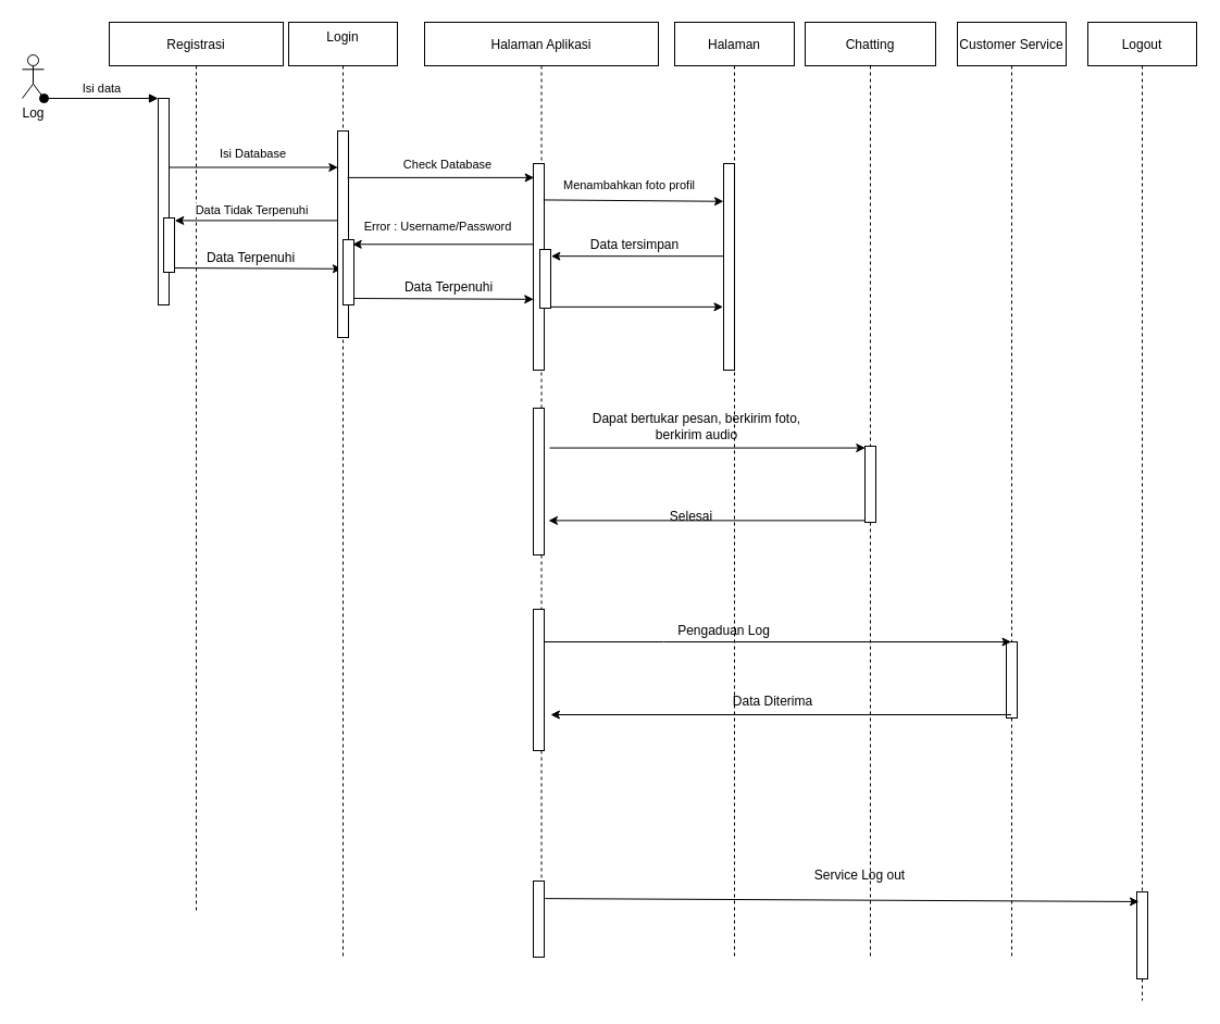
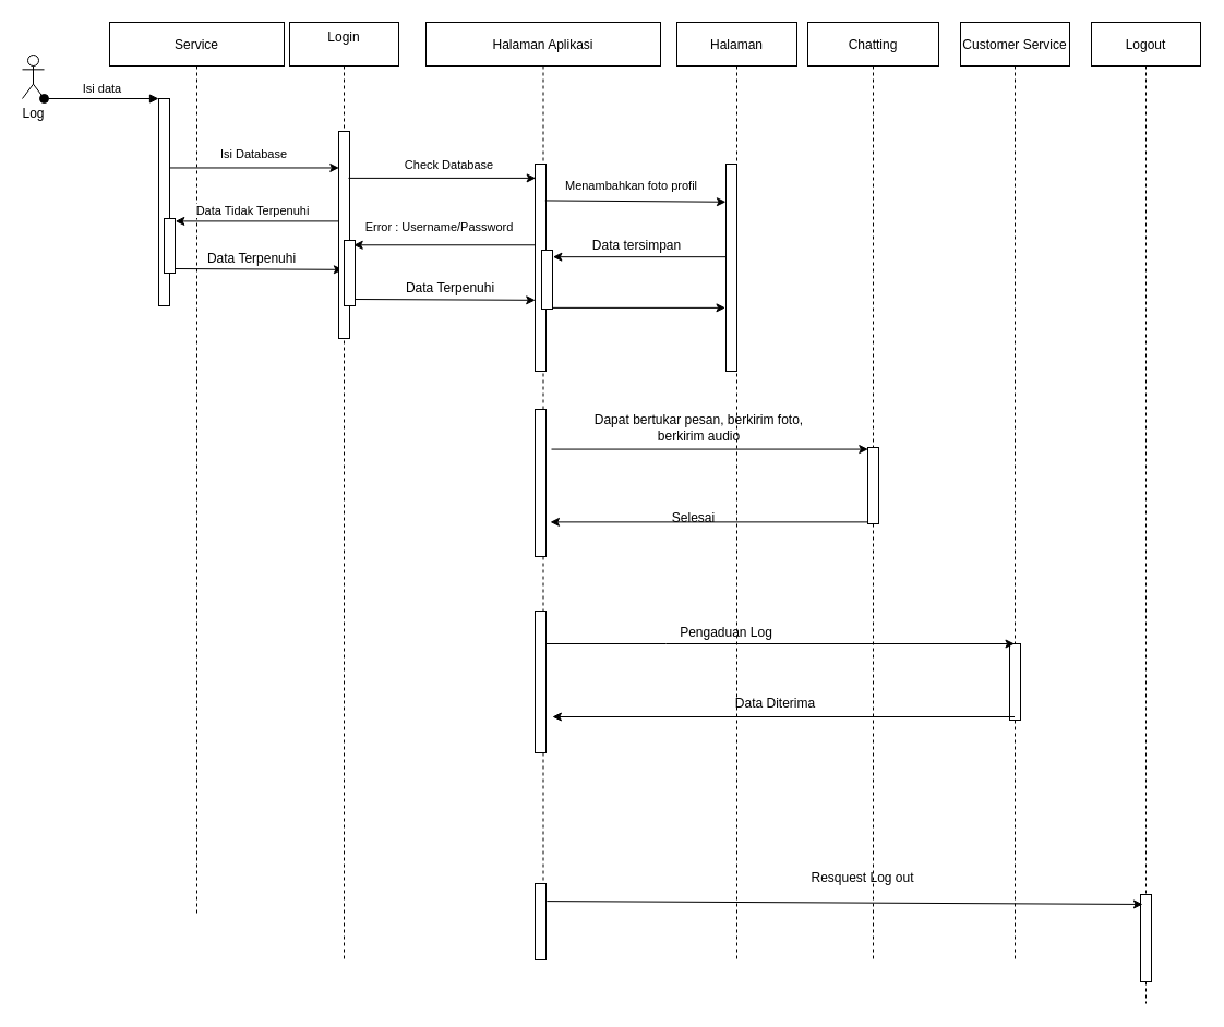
  <mxCell id="0" />
  <mxCell id="1" parent="0" />
  <mxCell id="2" value="Log" style="shape=umlActor;verticalLabelPosition=bottom;verticalAlign=top;html=1;outlineConnect=0;" vertex="1" parent="1"><mxGeometry x="20" y="50" width="20" height="40" as="geometry" /></mxCell>
  <mxCell id="3" value="Isi data" style="html=1;verticalAlign=bottom;startArrow=oval;startFill=1;endArrow=block;startSize=8;rounded=0;" edge="1" parent="1"><mxGeometry width="60" relative="1" as="geometry"><mxPoint x="40" y="90" as="sourcePoint" /><mxPoint x="145" y="90" as="targetPoint" /></mxGeometry></mxCell>
- <mxCell id="4" value="Registrasi" style="shape=umlLifeline;perimeter=lifelinePerimeter;container=1;collapsible=0;recursiveResize=0;rounded=0;shadow=0;strokeWidth=1;" vertex="1" parent="1"><mxGeometry x="100" y="20" width="160" height="820" as="geometry" /></mxCell>
+ <mxCell id="4" value="Service" style="shape=umlLifeline;perimeter=lifelinePerimeter;container=1;collapsible=0;recursiveResize=0;rounded=0;shadow=0;strokeWidth=1;" vertex="1" parent="1"><mxGeometry x="100" y="20" width="160" height="820" as="geometry" /></mxCell>
  <mxCell id="5" value="" style="edgeStyle=none;rounded=0;orthogonalLoop=1;jettySize=auto;html=1;entryX=-0.111;entryY=0.578;entryDx=0;entryDy=0;entryPerimeter=0;" edge="1" parent="4"><mxGeometry relative="1" as="geometry"><mxPoint x="60" y="226" as="sourcePoint" /><mxPoint x="213.89" y="226.82" as="targetPoint" /></mxGeometry></mxCell>
  <mxCell id="6" value="" style="points=[];perimeter=orthogonalPerimeter;rounded=0;shadow=0;strokeWidth=1;" vertex="1" parent="4"><mxGeometry x="45" y="70" width="10" height="190" as="geometry" /></mxCell>
  <mxCell id="7" value="" style="points=[];perimeter=orthogonalPerimeter;rounded=0;shadow=0;strokeWidth=1;" vertex="1" parent="4"><mxGeometry x="50" y="180" width="10" height="50" as="geometry" /></mxCell>
  <mxCell id="8" value="Login&#10;" style="shape=umlLifeline;perimeter=lifelinePerimeter;container=1;collapsible=0;recursiveResize=0;rounded=0;shadow=0;strokeWidth=1;" vertex="1" parent="1"><mxGeometry x="265" y="20" width="100" height="860" as="geometry" /></mxCell>
  <mxCell id="9" value="" style="points=[];perimeter=orthogonalPerimeter;rounded=0;shadow=0;strokeWidth=1;" vertex="1" parent="8"><mxGeometry x="45" y="100" width="10" height="190" as="geometry" /></mxCell>
  <mxCell id="10" value="" style="points=[];perimeter=orthogonalPerimeter;rounded=0;shadow=0;strokeWidth=1;" vertex="1" parent="8"><mxGeometry x="50" y="200" width="10" height="60" as="geometry" /></mxCell>
  <mxCell id="11" value="Halaman Aplikasi" style="shape=umlLifeline;perimeter=lifelinePerimeter;container=1;collapsible=0;recursiveResize=0;rounded=0;shadow=0;strokeWidth=1;" vertex="1" parent="1"><mxGeometry x="390" y="20" width="215" height="860" as="geometry" /></mxCell>
  <mxCell id="12" value="" style="points=[];perimeter=orthogonalPerimeter;rounded=0;shadow=0;strokeWidth=1;" vertex="1" parent="11"><mxGeometry x="100" y="130" width="10" height="190" as="geometry" /></mxCell>
  <mxCell id="13" value="" style="points=[];perimeter=orthogonalPerimeter;rounded=0;shadow=0;strokeWidth=1;" vertex="1" parent="11"><mxGeometry x="100" y="355" width="10" height="135" as="geometry" /></mxCell>
  <mxCell id="14" value="" style="points=[];perimeter=orthogonalPerimeter;rounded=0;shadow=0;strokeWidth=1;" vertex="1" parent="11"><mxGeometry x="100" y="540" width="10" height="130" as="geometry" /></mxCell>
  <mxCell id="15" value="Data tersimpan" style="text;html=1;align=center;verticalAlign=middle;resizable=0;points=[];autosize=1;strokeColor=none;fillColor=none;" vertex="1" parent="11"><mxGeometry x="143" y="190" width="100" height="30" as="geometry" /></mxCell>
  <mxCell id="16" value="" style="points=[];perimeter=orthogonalPerimeter;rounded=0;shadow=0;strokeWidth=1;" vertex="1" parent="11"><mxGeometry x="100" y="790" width="10" height="70" as="geometry" /></mxCell>
  <mxCell id="17" style="edgeStyle=none;rounded=0;orthogonalLoop=1;jettySize=auto;html=1;" edge="1" parent="11" source="18" target="11"><mxGeometry relative="1" as="geometry" /></mxCell>
  <mxCell id="18" value="" style="points=[];perimeter=orthogonalPerimeter;rounded=0;shadow=0;strokeWidth=1;" vertex="1" parent="11"><mxGeometry x="106" y="209" width="10" height="54" as="geometry" /></mxCell>
  <mxCell id="19" value="Isi Database" style="edgeStyle=none;rounded=0;orthogonalLoop=1;jettySize=auto;html=1;entryX=0.032;entryY=0.013;entryDx=0;entryDy=0;entryPerimeter=0;" edge="1" parent="1"><mxGeometry x="-0.003" y="12" relative="1" as="geometry"><mxPoint x="155" y="153.47" as="sourcePoint" /><mxPoint x="310.32" y="153.47" as="targetPoint" /><mxPoint as="offset" /></mxGeometry></mxCell>
  <mxCell id="20" value="Check Database" style="edgeStyle=none;rounded=0;orthogonalLoop=1;jettySize=auto;html=1;entryX=0.164;entryY=0.01;entryDx=0;entryDy=0;entryPerimeter=0;" edge="1" parent="1"><mxGeometry x="0.069" y="12" relative="1" as="geometry"><mxPoint x="319" y="162.9" as="sourcePoint" /><mxPoint x="490.64" y="162.9" as="targetPoint" /><mxPoint as="offset" /></mxGeometry></mxCell>
  <mxCell id="21" value="Data Tidak Terpenuhi" style="edgeStyle=none;rounded=0;orthogonalLoop=1;jettySize=auto;html=1;entryX=1.027;entryY=0.33;entryDx=0;entryDy=0;entryPerimeter=0;" edge="1" parent="1"><mxGeometry x="0.05" y="-9" relative="1" as="geometry"><mxPoint x="310" y="202.4" as="sourcePoint" /><mxPoint x="160.27" y="202.4" as="targetPoint" /><mxPoint as="offset" /></mxGeometry></mxCell>
  <mxCell id="22" value="Error : Username/Password" style="edgeStyle=none;rounded=0;orthogonalLoop=1;jettySize=auto;html=1;entryX=0.87;entryY=0.005;entryDx=0;entryDy=0;entryPerimeter=0;" edge="1" parent="1"><mxGeometry x="0.063" y="-16" relative="1" as="geometry"><mxPoint x="490" y="224.27" as="sourcePoint" /><mxPoint x="323.7" y="224.27" as="targetPoint" /><mxPoint as="offset" /></mxGeometry></mxCell>
  <mxCell id="23" value="Halaman" style="shape=umlLifeline;perimeter=lifelinePerimeter;container=1;collapsible=0;recursiveResize=0;rounded=0;shadow=0;strokeWidth=1;" vertex="1" parent="1"><mxGeometry x="620" y="20" width="110" height="860" as="geometry" /></mxCell>
  <mxCell id="24" value="" style="points=[];perimeter=orthogonalPerimeter;rounded=0;shadow=0;strokeWidth=1;" vertex="1" parent="23"><mxGeometry x="45" y="130" width="10" height="190" as="geometry" /></mxCell>
  <mxCell id="25" value="Selesai" style="text;html=1;align=center;verticalAlign=middle;resizable=0;points=[];autosize=1;strokeColor=none;fillColor=none;" vertex="1" parent="23"><mxGeometry x="-15" y="440" width="60" height="30" as="geometry" /></mxCell>
  <mxCell id="26" value="Pengaduan Log" style="text;html=1;align=center;verticalAlign=middle;resizable=0;points=[];autosize=1;strokeColor=none;fillColor=none;" vertex="1" parent="23"><mxGeometry x="-20" y="545" width="130" height="30" as="geometry" /></mxCell>
  <mxCell id="27" value="Chatting" style="shape=umlLifeline;perimeter=lifelinePerimeter;container=1;collapsible=0;recursiveResize=0;rounded=0;shadow=0;strokeWidth=1;" vertex="1" parent="1"><mxGeometry x="740" y="20" width="120" height="860" as="geometry" /></mxCell>
  <mxCell id="28" value="" style="points=[];perimeter=orthogonalPerimeter;rounded=0;shadow=0;strokeWidth=1;" vertex="1" parent="27"><mxGeometry x="55" y="390" width="10" height="70" as="geometry" /></mxCell>
- <mxCell id="29" value="Service Log out" style="text;html=1;align=center;verticalAlign=middle;resizable=0;points=[];autosize=1;strokeColor=none;fillColor=none;" vertex="1" parent="27"><mxGeometry x="-10" y="770" width="120" height="30" as="geometry" /></mxCell>
+ <mxCell id="29" value="Resquest Log out" style="text;html=1;align=center;verticalAlign=middle;resizable=0;points=[];autosize=1;strokeColor=none;fillColor=none;" vertex="1" parent="27"><mxGeometry x="-10" y="770" width="120" height="30" as="geometry" /></mxCell>
  <mxCell id="30" style="edgeStyle=none;rounded=0;orthogonalLoop=1;jettySize=auto;html=1;entryX=1.269;entryY=0.318;entryDx=0;entryDy=0;entryPerimeter=0;" edge="1" parent="1"><mxGeometry relative="1" as="geometry"><mxPoint x="665.5" y="235.172" as="sourcePoint" /><mxPoint x="506.38" y="235.172" as="targetPoint" /></mxGeometry></mxCell>
  <mxCell id="31" style="edgeStyle=none;rounded=0;orthogonalLoop=1;jettySize=auto;html=1;entryX=0.531;entryY=0.003;entryDx=0;entryDy=0;entryPerimeter=0;" edge="1" parent="1"><mxGeometry relative="1" as="geometry"><mxPoint x="505" y="411.57" as="sourcePoint" /><mxPoint x="795.31" y="411.57" as="targetPoint" /></mxGeometry></mxCell>
  <mxCell id="32" value="Dapat bertukar pesan, berkirim foto,&lt;br&gt;berkirim audio" style="text;html=1;align=center;verticalAlign=middle;resizable=0;points=[];autosize=1;strokeColor=none;fillColor=none;" vertex="1" parent="1"><mxGeometry x="535" y="372" width="210" height="40" as="geometry" /></mxCell>
  <mxCell id="33" value="Customer Service" style="shape=umlLifeline;perimeter=lifelinePerimeter;container=1;collapsible=0;recursiveResize=0;rounded=0;shadow=0;strokeWidth=1;" vertex="1" parent="1"><mxGeometry x="880" y="20" width="100" height="860" as="geometry" /></mxCell>
  <mxCell id="34" value="" style="points=[];perimeter=orthogonalPerimeter;rounded=0;shadow=0;strokeWidth=1;" vertex="1" parent="33"><mxGeometry x="45" y="570" width="10" height="70" as="geometry" /></mxCell>
  <mxCell id="35" value="" style="edgeStyle=none;rounded=0;orthogonalLoop=1;jettySize=auto;html=1;" edge="1" parent="1" source="14" target="33"><mxGeometry relative="1" as="geometry"><mxPoint x="590" y="595" as="targetPoint" /><Array as="points"><mxPoint x="610" y="590" /></Array></mxGeometry></mxCell>
  <mxCell id="36" value="Menambahkan foto profil" style="edgeStyle=none;rounded=0;orthogonalLoop=1;jettySize=auto;html=1;entryX=0.194;entryY=0.183;entryDx=0;entryDy=0;entryPerimeter=0;exitX=1.131;exitY=0.176;exitDx=0;exitDy=0;exitPerimeter=0;" edge="1" parent="1"><mxGeometry x="-0.037" y="14" relative="1" as="geometry"><mxPoint x="499.31" y="183.44" as="sourcePoint" /><mxPoint x="664.94" y="184.77" as="targetPoint" /><mxPoint x="-1" as="offset" /></mxGeometry></mxCell>
  <mxCell id="37" value="" style="edgeStyle=none;rounded=0;orthogonalLoop=1;jettySize=auto;html=1;entryX=1.188;entryY=0.5;entryDx=0;entryDy=0;entryPerimeter=0;" edge="1" parent="1" source="33"><mxGeometry relative="1" as="geometry"><mxPoint x="898" y="660" as="sourcePoint" /><mxPoint x="505.88" y="657" as="targetPoint" /><Array as="points" /></mxGeometry></mxCell>
  <mxCell id="38" value="Data Diterima" style="text;html=1;align=center;verticalAlign=middle;resizable=0;points=[];autosize=1;strokeColor=none;fillColor=none;" vertex="1" parent="1"><mxGeometry x="660" y="630" width="100" height="30" as="geometry" /></mxCell>
  <mxCell id="39" value="Logout" style="shape=umlLifeline;perimeter=lifelinePerimeter;container=1;collapsible=0;recursiveResize=0;rounded=0;shadow=0;strokeWidth=1;" vertex="1" parent="1"><mxGeometry x="1000" y="20" width="100" height="900" as="geometry" /></mxCell>
  <mxCell id="40" value="" style="points=[];perimeter=orthogonalPerimeter;rounded=0;shadow=0;strokeWidth=1;" vertex="1" parent="39"><mxGeometry x="45" y="800" width="10" height="80" as="geometry" /></mxCell>
  <mxCell id="41" value="" style="edgeStyle=none;rounded=0;orthogonalLoop=1;jettySize=auto;html=1;exitX=1.082;exitY=0.23;exitDx=0;exitDy=0;exitPerimeter=0;entryX=0.2;entryY=0.112;entryDx=0;entryDy=0;entryPerimeter=0;" edge="1" parent="1" source="16" target="40"><mxGeometry relative="1" as="geometry"><mxPoint x="496" y="820" as="sourcePoint" /><mxPoint x="1045.5" y="820" as="targetPoint" /></mxGeometry></mxCell>
  <mxCell id="42" value="Data Terpenuhi" style="text;html=1;align=center;verticalAlign=middle;resizable=0;points=[];autosize=1;strokeColor=none;fillColor=none;" vertex="1" parent="1"><mxGeometry x="180" y="222" width="100" height="30" as="geometry" /></mxCell>
  <mxCell id="43" value="" style="edgeStyle=none;rounded=0;orthogonalLoop=1;jettySize=auto;html=1;entryX=0.022;entryY=0.657;entryDx=0;entryDy=0;entryPerimeter=0;" edge="1" parent="1" target="12"><mxGeometry relative="1" as="geometry"><mxPoint x="325" y="274" as="sourcePoint" /><mxPoint x="490" y="274" as="targetPoint" /></mxGeometry></mxCell>
  <mxCell id="44" value="Data Terpenuhi" style="text;html=1;align=center;verticalAlign=middle;resizable=0;points=[];autosize=1;strokeColor=none;fillColor=none;" vertex="1" parent="1"><mxGeometry x="362" y="249" width="100" height="30" as="geometry" /></mxCell>
  <mxCell id="45" style="edgeStyle=none;rounded=0;orthogonalLoop=1;jettySize=auto;html=1;entryX=-0.05;entryY=0.694;entryDx=0;entryDy=0;entryPerimeter=0;" edge="1" parent="1" source="18" target="24"><mxGeometry relative="1" as="geometry" /></mxCell>
  <mxCell id="46" style="edgeStyle=none;rounded=0;orthogonalLoop=1;jettySize=auto;html=1;entryX=0.53;entryY=0.533;entryDx=0;entryDy=0;entryPerimeter=0;" edge="1" parent="1" source="28" target="11"><mxGeometry relative="1" as="geometry" /></mxCell>
